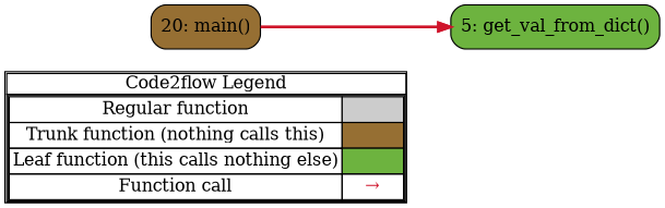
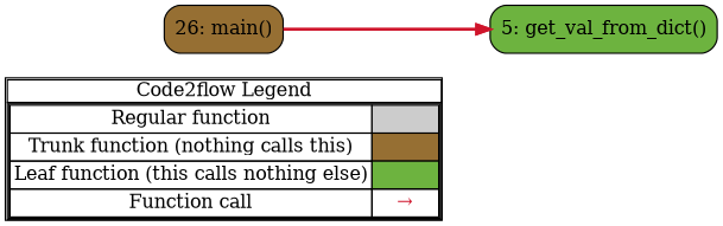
  digraph {
    concentrate=true
    rankdir=LR
    splines=ortho
    node [shape=rect style="rounded,filled"]
    edge [color="#cf142b" penwidth=2]
    n1 [label=<         <table cellspacing="0" cellpadding="0" border="1"><tr><td>Code2flow Legend</td></tr><tr><td>         <table cellspacing="0">         <tr><td>Regular function</td><td width="50px" bgcolor='#cccccc'></td></tr>         <tr><td>Trunk function (nothing calls this)</td><td bgcolor='#966F33'></td></tr>         <tr><td>Leaf function (this calls nothing else)</td><td bgcolor='#6db33f'></td></tr>         <tr><td>Function call</td><td><font color='#cf142b'>&#8594;</font></td></tr>         </table></td></tr></table>         > margin=0 shape=none style=""]
-   n2 [fillcolor="#966F33" label="20: main()"]
+   n2 [fillcolor="#966F33" label="26: main()"]
    n3 [fillcolor="#6db33f" label="5: get_val_from_dict()"]
    subgraph sub_1 {
      label=legend
      rank=min
      n1
    }
    subgraph sub_2 {
      label="File: mykrobe2csv"
      style=dotted
      n2
      n3
    }
    n2 -> n3
    n2 -> n3
  }
